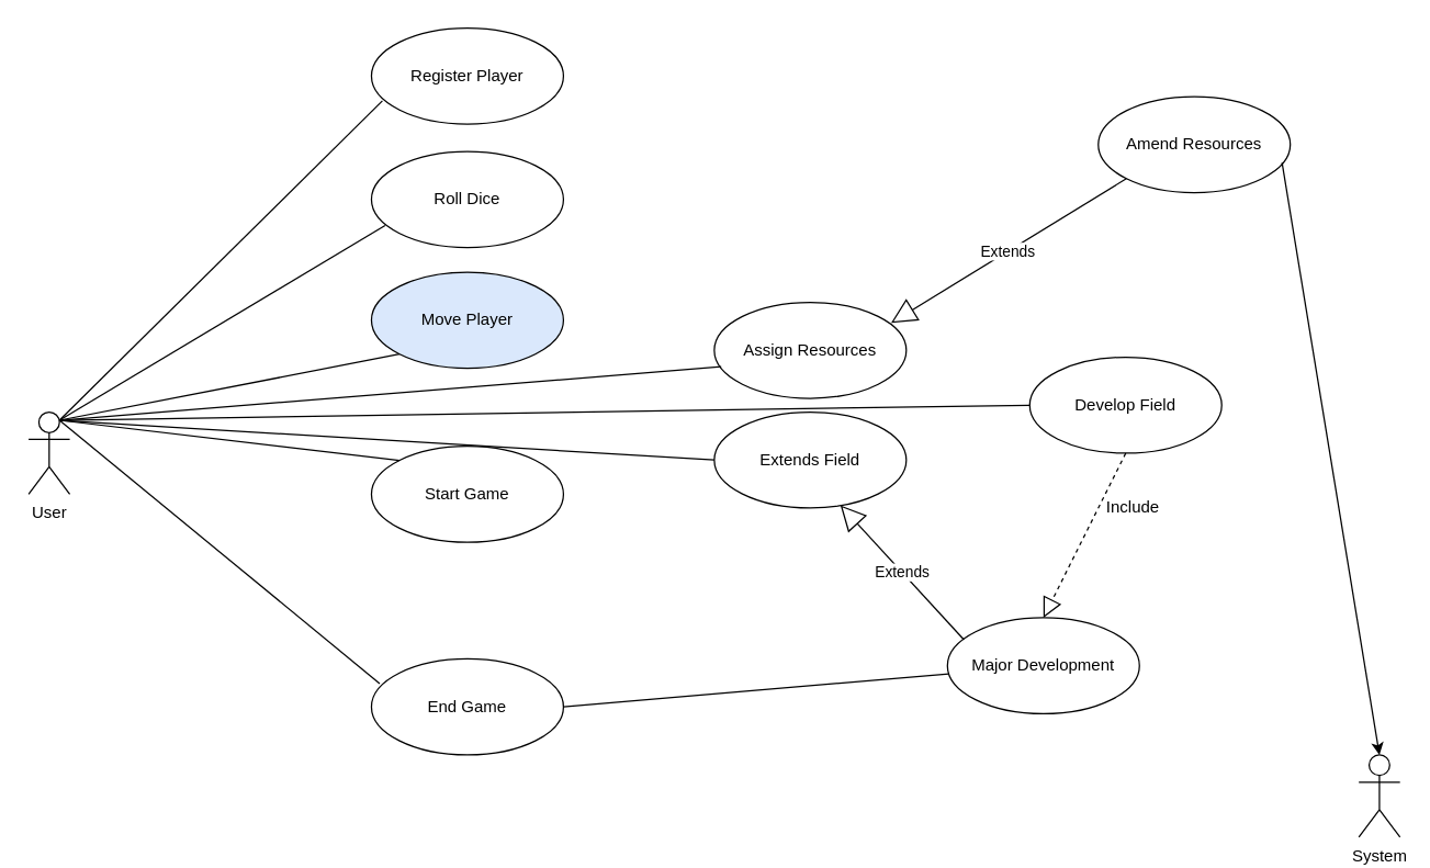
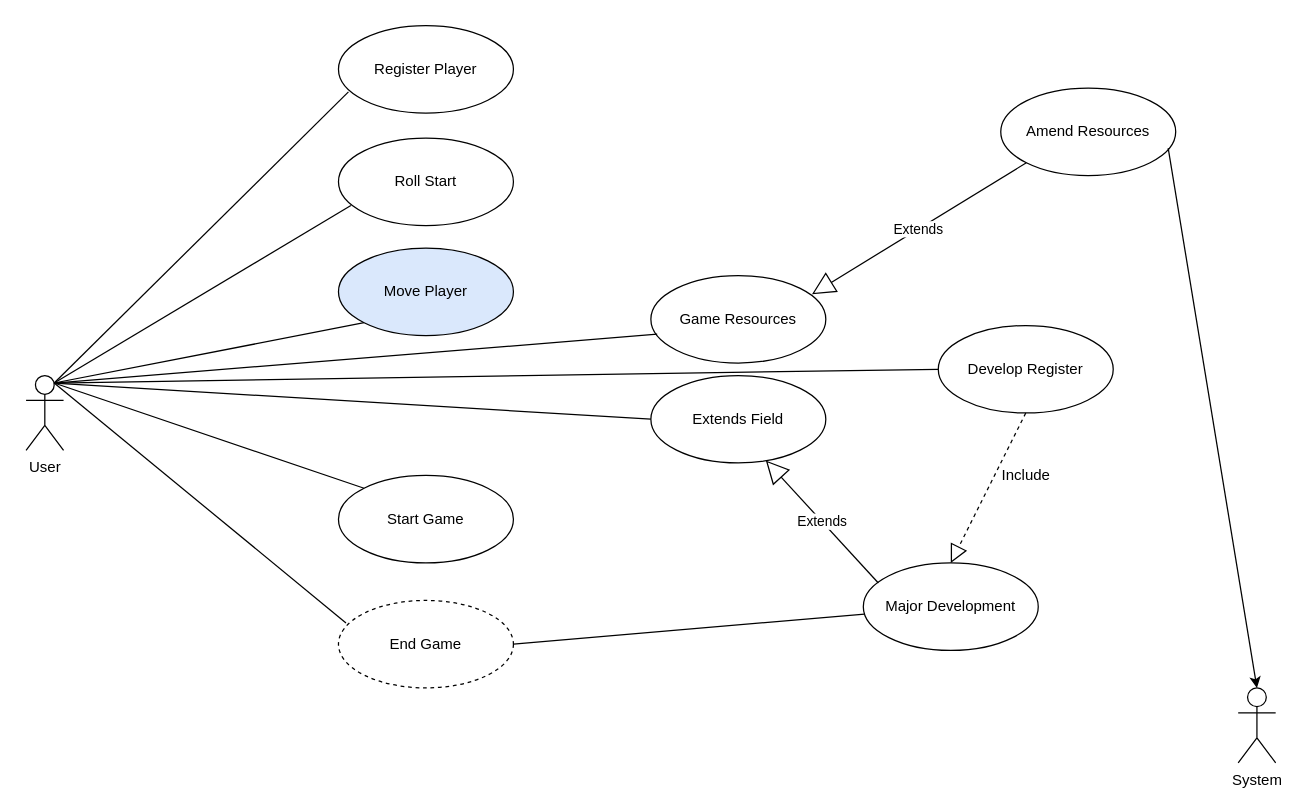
  <mxCell id="0" />
  <mxCell id="1" parent="0" />
  <mxCell id="2" value="User&lt;br&gt;" style="shape=umlActor;verticalLabelPosition=bottom;labelBackgroundColor=#ffffff;verticalAlign=top;html=1;" vertex="1" parent="1"><mxGeometry x="20" y="300" width="30" height="60" as="geometry" /></mxCell>
  <mxCell id="3" value="Register Player" style="ellipse;whiteSpace=wrap;html=1;" vertex="1" parent="1"><mxGeometry x="270" y="20" width="140" height="70" as="geometry" /></mxCell>
- <mxCell id="4" value="Roll Dice" style="ellipse;whiteSpace=wrap;html=1;" vertex="1" parent="1"><mxGeometry x="270" y="110" width="140" height="70" as="geometry" /></mxCell>
+ <mxCell id="4" value="Roll Start" style="ellipse;whiteSpace=wrap;html=1;" vertex="1" parent="1"><mxGeometry x="270" y="110" width="140" height="70" as="geometry" /></mxCell>
  <mxCell id="5" value="Move Player" style="ellipse;whiteSpace=wrap;html=1;fillColor=#dae8fc;" vertex="1" parent="1"><mxGeometry x="270" y="198" width="140" height="70" as="geometry" /></mxCell>
  <mxCell id="6" value="" style="endArrow=none;html=1;entryX=0.057;entryY=0.757;entryDx=0;entryDy=0;entryPerimeter=0;exitX=0.75;exitY=0.1;exitDx=0;exitDy=0;exitPerimeter=0;" edge="1" parent="1" source="2" target="3"><mxGeometry width="50" height="50" relative="1" as="geometry"><mxPoint x="50" y="450" as="sourcePoint" /><mxPoint x="100" y="400" as="targetPoint" /></mxGeometry></mxCell>
  <mxCell id="7" value="" style="endArrow=none;html=1;entryX=0.071;entryY=0.771;entryDx=0;entryDy=0;entryPerimeter=0;exitX=0.75;exitY=0.1;exitDx=0;exitDy=0;exitPerimeter=0;" edge="1" parent="1" source="2" target="4"><mxGeometry width="50" height="50" relative="1" as="geometry"><mxPoint x="50" y="450" as="sourcePoint" /><mxPoint x="120" y="390" as="targetPoint" /></mxGeometry></mxCell>
  <mxCell id="8" value="" style="endArrow=none;html=1;entryX=0;entryY=1;entryDx=0;entryDy=0;exitX=0.75;exitY=0.1;exitDx=0;exitDy=0;exitPerimeter=0;" edge="1" parent="1" source="2" target="5"><mxGeometry width="50" height="50" relative="1" as="geometry"><mxPoint x="30" y="450" as="sourcePoint" /><mxPoint x="180" y="380" as="targetPoint" /></mxGeometry></mxCell>
- <mxCell id="9" value="Assign Resources" style="ellipse;whiteSpace=wrap;html=1;" vertex="1" parent="1"><mxGeometry x="520" y="220" width="140" height="70" as="geometry" /></mxCell>
+ <mxCell id="9" value="Game Resources" style="ellipse;whiteSpace=wrap;html=1;" vertex="1" parent="1"><mxGeometry x="520" y="220" width="140" height="70" as="geometry" /></mxCell>
  <mxCell id="10" value="" style="endArrow=none;html=1;entryX=0.036;entryY=0.671;entryDx=0;entryDy=0;entryPerimeter=0;exitX=0.75;exitY=0.1;exitDx=0;exitDy=0;exitPerimeter=0;" edge="1" parent="1" source="2" target="9"><mxGeometry width="50" height="50" relative="1" as="geometry"><mxPoint x="50" y="450" as="sourcePoint" /><mxPoint x="220" y="410" as="targetPoint" /></mxGeometry></mxCell>
  <mxCell id="11" value="Amend Resources" style="ellipse;whiteSpace=wrap;html=1;" vertex="1" parent="1"><mxGeometry x="800" y="70" width="140" height="70" as="geometry" /></mxCell>
  <mxCell id="12" value="Extends" style="endArrow=block;endSize=16;endFill=0;html=1;exitX=0;exitY=1;exitDx=0;exitDy=0;entryX=0.921;entryY=0.214;entryDx=0;entryDy=0;entryPerimeter=0;" edge="1" parent="1" source="11" target="9"><mxGeometry width="160" relative="1" as="geometry"><mxPoint x="600" y="190" as="sourcePoint" /><mxPoint x="760" y="190" as="targetPoint" /></mxGeometry></mxCell>
  <mxCell id="13" value="Extends Field" style="ellipse;whiteSpace=wrap;html=1;" vertex="1" parent="1"><mxGeometry x="520" y="300" width="140" height="70" as="geometry" /></mxCell>
  <mxCell id="14" value="" style="endArrow=none;html=1;entryX=0;entryY=0.5;entryDx=0;entryDy=0;exitX=0.75;exitY=0.1;exitDx=0;exitDy=0;exitPerimeter=0;" edge="1" parent="1" source="2" target="13"><mxGeometry width="50" height="50" relative="1" as="geometry"><mxPoint x="50" y="450" as="sourcePoint" /><mxPoint x="60" y="540" as="targetPoint" /></mxGeometry></mxCell>
- <mxCell id="15" value="Start Game" style="ellipse;whiteSpace=wrap;html=1;" vertex="1" parent="1"><mxGeometry x="270" y="325" width="140" height="70" as="geometry" /></mxCell>
+ <mxCell id="15" value="Start Game" style="ellipse;whiteSpace=wrap;html=1;" vertex="1" parent="1"><mxGeometry x="270" y="380" width="140" height="70" as="geometry" /></mxCell>
  <mxCell id="16" value="" style="endArrow=none;html=1;entryX=0;entryY=0;entryDx=0;entryDy=0;exitX=0.75;exitY=0.1;exitDx=0;exitDy=0;exitPerimeter=0;" edge="1" parent="1" source="2" target="15"><mxGeometry width="50" height="50" relative="1" as="geometry"><mxPoint x="20" y="520" as="sourcePoint" /><mxPoint x="70" y="470" as="targetPoint" /></mxGeometry></mxCell>
- <mxCell id="17" value="Develop Field" style="ellipse;whiteSpace=wrap;html=1;" vertex="1" parent="1"><mxGeometry x="750" y="260" width="140" height="70" as="geometry" /></mxCell>
- <mxCell id="18" value="End Game" style="ellipse;whiteSpace=wrap;html=1;" vertex="1" parent="1"><mxGeometry x="270" y="480" width="140" height="70" as="geometry" /></mxCell>
+ <mxCell id="17" value="Develop Register" style="ellipse;whiteSpace=wrap;html=1;" vertex="1" parent="1"><mxGeometry x="750" y="260" width="140" height="70" as="geometry" /></mxCell>
+ <mxCell id="18" value="End Game" style="ellipse;whiteSpace=wrap;html=1;dashed=1;" vertex="1" parent="1"><mxGeometry x="270" y="480" width="140" height="70" as="geometry" /></mxCell>
  <mxCell id="19" value="" style="endArrow=none;html=1;entryX=0;entryY=0.5;entryDx=0;entryDy=0;exitX=0.75;exitY=0.1;exitDx=0;exitDy=0;exitPerimeter=0;" edge="1" parent="1" source="2" target="17"><mxGeometry width="50" height="50" relative="1" as="geometry"><mxPoint x="470" y="370" as="sourcePoint" /><mxPoint x="520" y="320" as="targetPoint" /></mxGeometry></mxCell>
  <mxCell id="20" value="" style="endArrow=none;html=1;exitX=0.75;exitY=0.1;exitDx=0;exitDy=0;exitPerimeter=0;entryX=0.043;entryY=0.257;entryDx=0;entryDy=0;entryPerimeter=0;" edge="1" parent="1" source="2" target="18"><mxGeometry width="50" height="50" relative="1" as="geometry"><mxPoint x="20" y="630" as="sourcePoint" /><mxPoint x="280" y="509" as="targetPoint" /></mxGeometry></mxCell>
  <mxCell id="21" value="Major Development" style="ellipse;whiteSpace=wrap;html=1;" vertex="1" parent="1"><mxGeometry x="690" y="450" width="140" height="70" as="geometry" /></mxCell>
  <mxCell id="22" value="System" style="shape=umlActor;verticalLabelPosition=bottom;labelBackgroundColor=#ffffff;verticalAlign=top;html=1;" vertex="1" parent="1"><mxGeometry x="990" y="550" width="30" height="60" as="geometry" /></mxCell>
  <mxCell id="23" value="" style="endArrow=none;html=1;exitX=1;exitY=0.5;exitDx=0;exitDy=0;" edge="1" parent="1" source="18" target="21"><mxGeometry width="50" height="50" relative="1" as="geometry"><mxPoint x="610" y="570" as="sourcePoint" /><mxPoint x="660" y="520" as="targetPoint" /></mxGeometry></mxCell>
  <mxCell id="24" value="" style="endArrow=classic;html=1;entryX=0.5;entryY=0;entryDx=0;entryDy=0;entryPerimeter=0;exitX=0.957;exitY=0.686;exitDx=0;exitDy=0;exitPerimeter=0;" edge="1" parent="1" source="11" target="22"><mxGeometry width="50" height="50" relative="1" as="geometry"><mxPoint x="930" y="320" as="sourcePoint" /><mxPoint x="980" y="270" as="targetPoint" /></mxGeometry></mxCell>
  <mxCell id="25" value="" style="endArrow=block;dashed=1;endFill=0;endSize=12;html=1;exitX=0.5;exitY=1;exitDx=0;exitDy=0;entryX=0.5;entryY=0;entryDx=0;entryDy=0;" edge="1" parent="1" source="17" target="21"><mxGeometry width="160" relative="1" as="geometry"><mxPoint x="560" y="410" as="sourcePoint" /><mxPoint x="720" y="410" as="targetPoint" /></mxGeometry></mxCell>
- <mxCell id="26" value="Include" style="text;html=1;align=center;verticalAlign=middle;resizable=0;points=[];autosize=1;" vertex="1" parent="1"><mxGeometry x="800" y="360" width="50" height="20" as="geometry" /></mxCell>
+ <mxCell id="26" value="Include" style="text;html=1;align=center;verticalAlign=middle;resizable=0;points=[];autosize=1;" vertex="1" parent="1"><mxGeometry x="795" y="370" width="50" height="20" as="geometry" /></mxCell>
  <mxCell id="27" value="Extends" style="endArrow=block;endSize=16;endFill=0;html=1;exitX=0.086;exitY=0.229;exitDx=0;exitDy=0;exitPerimeter=0;entryX=0.657;entryY=0.971;entryDx=0;entryDy=0;entryPerimeter=0;" edge="1" parent="1" source="21" target="13"><mxGeometry width="160" relative="1" as="geometry"><mxPoint x="510" y="400" as="sourcePoint" /><mxPoint x="670" y="400" as="targetPoint" /></mxGeometry></mxCell>
